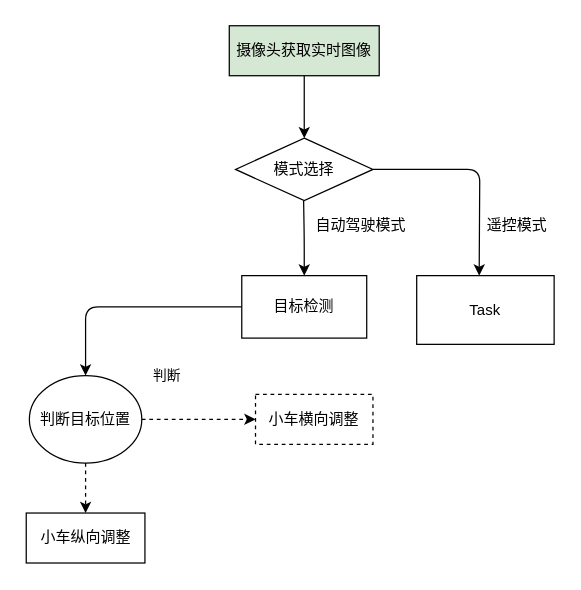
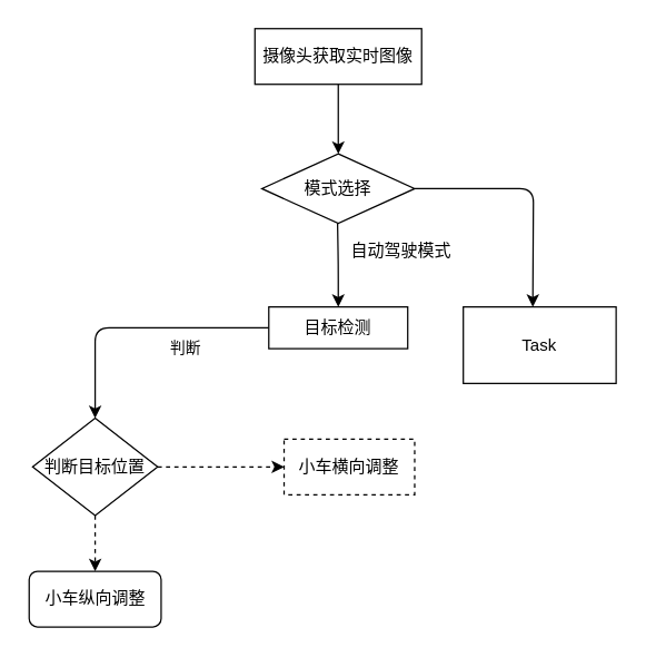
  <mxCell id="0" />
  <mxCell id="1" parent="0" />
  <mxCell id="2" value="" style="endArrow=classic;html=1;" edge="1" parent="1"><mxGeometry width="50" height="50" relative="1" as="geometry"><mxPoint x="243" y="60" as="sourcePoint" /><mxPoint x="243" y="110" as="targetPoint" /><Array as="points"><mxPoint x="243" y="90" /></Array></mxGeometry></mxCell>
- <mxCell id="3" value="摄像头获取实时图像" style="whiteSpace=wrap;html=1;fillColor=#d5e8d4;" vertex="1" parent="1"><mxGeometry x="183" y="20" width="120" height="40" as="geometry" /></mxCell>
+ <mxCell id="3" value="摄像头获取实时图像" style="whiteSpace=wrap;html=1;" vertex="1" parent="1"><mxGeometry x="183" y="20" width="120" height="40" as="geometry" /></mxCell>
  <mxCell id="4" style="edgeStyle=orthogonalEdgeStyle;orthogonalLoop=1;jettySize=auto;html=1;exitX=1;exitY=0.5;exitDx=0;exitDy=0;" edge="1" parent="1" source="5"><mxGeometry relative="1" as="geometry"><mxPoint x="383" y="220" as="targetPoint" /></mxGeometry></mxCell>
  <mxCell id="5" value="模式选择" style="rhombus;whiteSpace=wrap;html=1;" vertex="1" parent="1"><mxGeometry x="188" y="110" width="110" height="50" as="geometry" /></mxCell>
  <mxCell id="6" value="" style="edgeStyle=orthogonalEdgeStyle;orthogonalLoop=1;jettySize=auto;html=1;" edge="1" parent="1" source="7" target="14"><mxGeometry relative="1" as="geometry" /></mxCell>
- <mxCell id="7" value="目标检测" style="shape=ext;html=1;whiteSpace=wrap;" vertex="1" parent="1"><mxGeometry x="193" y="220" width="100" height="50" as="geometry" /></mxCell>
+ <mxCell id="7" value="目标检测" style="shape=ext;html=1;whiteSpace=wrap;" vertex="1" parent="1"><mxGeometry x="193" y="220" width="100" height="30" as="geometry" /></mxCell>
  <mxCell id="8" value="" style="endArrow=classic;html=1;entryX=0.5;entryY=0;entryDx=0;entryDy=0;fontStyle=1;" edge="1" parent="1" target="7"><mxGeometry width="50" height="50" relative="1" as="geometry"><mxPoint x="242.5" y="160" as="sourcePoint" /><mxPoint x="242.5" y="210" as="targetPoint" /><Array as="points"><mxPoint x="243" y="190" /></Array></mxGeometry></mxCell>
  <mxCell id="9" value="自动驾驶模式" style="text;html=1;align=center;verticalAlign=middle;resizable=0;points=[];autosize=1;" vertex="1" parent="1"><mxGeometry x="243" y="170" width="90" height="20" as="geometry" /></mxCell>
- <mxCell id="10" value="遥控模式" style="text;html=1;align=center;verticalAlign=middle;resizable=0;points=[];autosize=1;" vertex="1" parent="1"><mxGeometry x="383" y="170" width="60" height="20" as="geometry" /></mxCell>
  <mxCell id="11" value="Task" style="shape=ext;html=1;whiteSpace=wrap;" vertex="1" parent="1"><mxGeometry x="333" y="220" width="110" height="55" as="geometry" /></mxCell>
  <mxCell id="12" value="" style="edgeStyle=orthogonalEdgeStyle;orthogonalLoop=1;jettySize=auto;html=1;dashed=1;" edge="1" parent="1" source="14" target="15"><mxGeometry relative="1" as="geometry" /></mxCell>
  <mxCell id="13" value="" style="edgeStyle=orthogonalEdgeStyle;orthogonalLoop=1;jettySize=auto;html=1;dashed=1;" edge="1" parent="1" source="14" target="16"><mxGeometry relative="1" as="geometry" /></mxCell>
- <mxCell id="14" value="判断目标位置" style="ellipse;whiteSpace=wrap;html=1;" vertex="1" parent="1"><mxGeometry x="23" y="300" width="90" height="70" as="geometry" /></mxCell>
+ <mxCell id="14" value="判断目标位置" style="rhombus;whiteSpace=wrap;html=1;" vertex="1" parent="1"><mxGeometry x="23" y="300" width="90" height="70" as="geometry" /></mxCell>
  <mxCell id="15" value="小车横向调整" style="whiteSpace=wrap;html=1;dashed=1;" vertex="1" parent="1"><mxGeometry x="204" y="315" width="94" height="40" as="geometry" /></mxCell>
- <mxCell id="16" value="小车纵向调整" style="whiteSpace=wrap;html=1;" vertex="1" parent="1"><mxGeometry x="20.5" y="410" width="95" height="40" as="geometry" /></mxCell>
- <mxCell id="17" value="判断" style="text;html=1;align=center;verticalAlign=middle;resizable=0;points=[];autosize=1;fontSize=11;" vertex="1" parent="1"><mxGeometry x="113" y="290" width="40" height="20" as="geometry" /></mxCell>
+ <mxCell id="16" value="小车纵向调整" style="whiteSpace=wrap;html=1;rounded=1;" vertex="1" parent="1"><mxGeometry x="20.5" y="410" width="95" height="40" as="geometry" /></mxCell>
+ <mxCell id="17" value="判断" style="text;html=1;align=center;verticalAlign=middle;resizable=0;points=[];autosize=1;fontSize=11;" vertex="1" parent="1"><mxGeometry x="113" y="240" width="40" height="20" as="geometry" /></mxCell>
